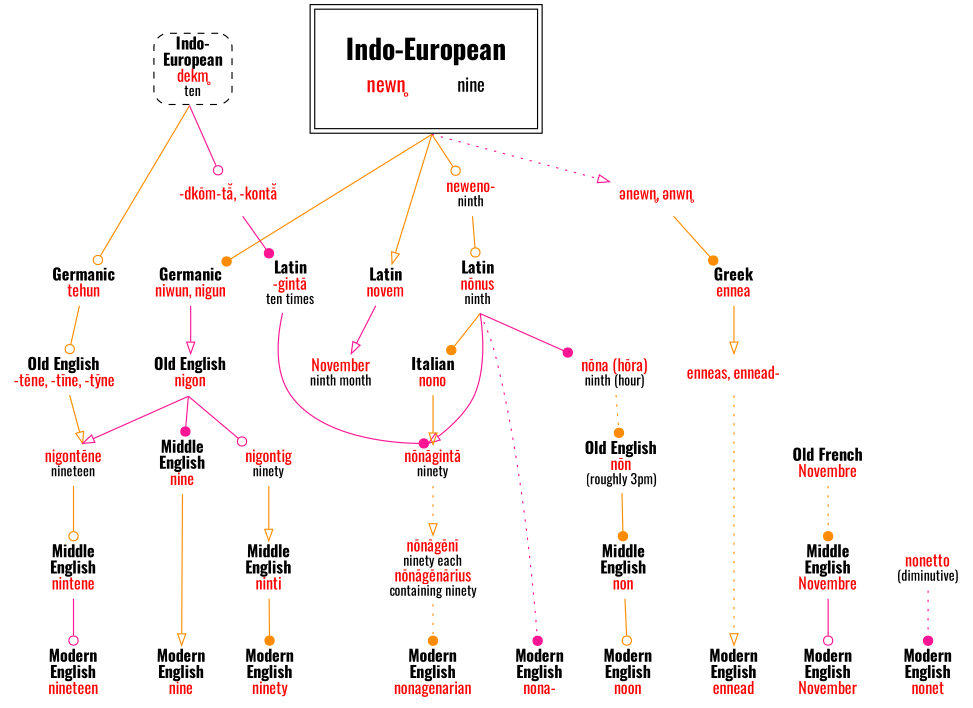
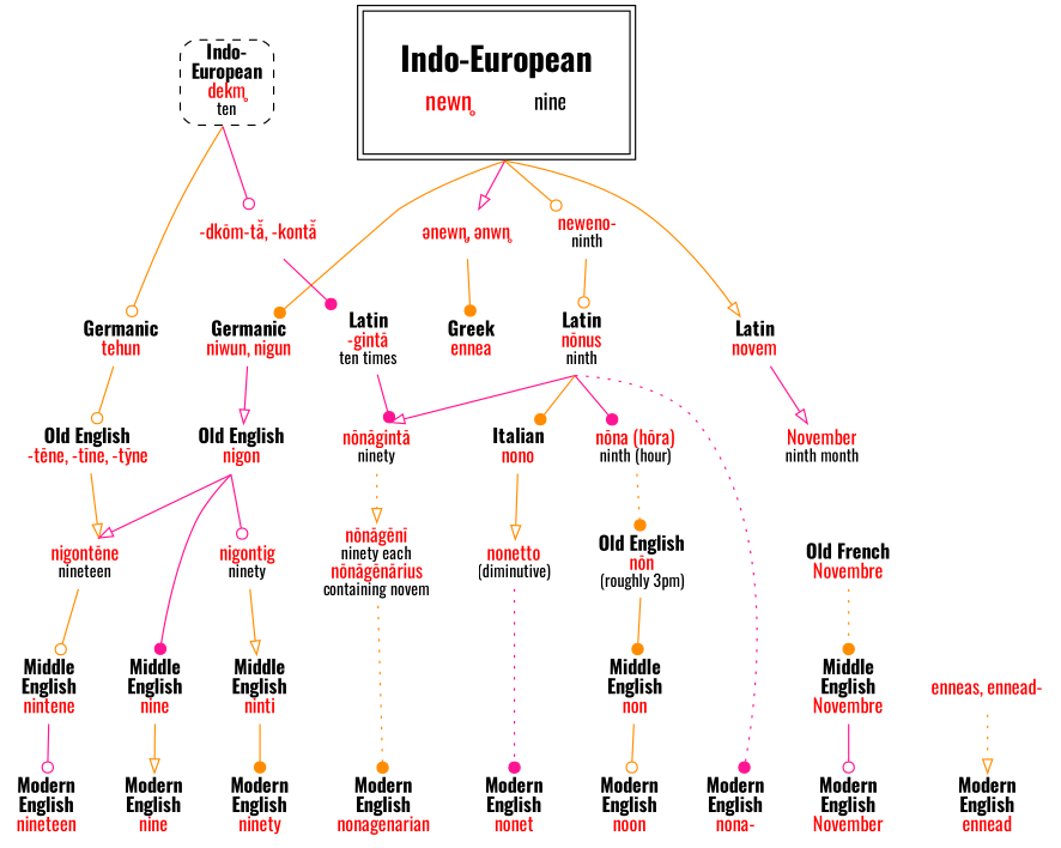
  strict digraph {
    fontname=Oswald
    node [fontname=Oswald shape=none]
    edge [arrowhead=dot color=darkorange fontname=Oswald]
    n1 [label=<<b>Modern<br/>English</b><br/><font color="red">nine</font>>]
    n2 [label=<<b>Modern<br/>English</b><br/><font color="red">ninety</font>>]
    n3 [label=<<b>Modern<br/>English</b><br/><font color="red">nineteen</font>>]
    n4 [label=<<b>Modern<br/>English</b><br/><font color="red">November</font>>]
    n5 [label=<<b>Modern<br/>English</b><br/><font color="red">nona-</font>>]
    n6 [label=<<b>Modern<br/>English</b><br/><font color="red">nonagenarian</font>>]
    n7 [label=<<b>Modern<br/>English</b><br/><font color="red">nonet</font>>]
    n8 [label=<<b>Modern<br/>English</b><br/><font color="red">noon</font>>]
    n9 [label=<<b>Modern<br/>English</b><br/><font color="red">ennead</font>>]
    n10 [label=<<table border="0"><tr><td colspan="2"><font point-size="24"><b>Indo-European</b></font></td></tr><tr><td><font point-size="18" color="red">newn̥</font></td><td><font point-size="16">nine</font></td></tr></table>> margin=.3 peripheries=2 shape=box]
    n11 [label=<<b>Indo-<br/>European</b><br/><font color="red">dekm̥</font><br/><font point-size="12">ten</font>> shape=box style="dashed,rounded"]
    n12 [label=<<b>Germanic</b><br/><font color="red">tehun</font>>]
    n13 [label=<<b>Latin</b><br/><font color="red">-gintā</font><br/><font point-size="12">ten times</font>>]
    n14 [label=<<b>Germanic</b><br/><font color="red">niwun, nigun</font>>]
    n15 [label=<<b>Latin</b><br/><font color="red">novem</font>>]
    n16 [label=<<b>Latin</b><br/><font color="red">nōnus</font><br/><font point-size="12">ninth</font>>]
    n17 [label=<<b>Greek</b><br/><font color="red">ennea</font>>]
    n18 [label=<<font color="red">neweno-</font><br/><font point-size="12">ninth</font>>]
    n19 [label=<<font color="red">ənewn̥, ənwn̥</font>>]
    n20 [label=<<font color="red">-dkōm-tā̆, -kontā̆</font>>]
    n21 [label=<<b>Old English</b><br/><font color="red">-tēne, -tīne, -tȳne</font>>]
    n22 [label=<<font color="red">nōnāgintā</font><br/><font point-size="12">ninety</font>>]
    n23 [label=<<b>Old English</b><br/><font color="red">nigon</font>>]
    n24 [label=<<font color="red">November</font><br/><font point-size="12">ninth month</font>>]
    n25 [label=<<b>Italian</b><br/><font color="red">nono</font>>]
    n26 [label=<<font color="red">nōna (hōra)</font><br/><font point-size="12">ninth (hour)</font>>]
    n27 [label=<<font color="red">enneas, ennead-</font>>]
    n28 [label=<<font color="red">nigontēne</font><br/><font point-size="12">nineteen</font>>]
    n29 [label=<<b>Middle<br/>English</b><br/><font color="red">nintene</font>>]
-   n30 [label=<<font color="red">nōnāgēnī</font><br/><font point-size="12">ninety each</font><br/><font color="red">nōnāgēnārius</font><br/><font point-size="12">containing ninety</font>>]
+   n30 [label=<<font color="red">nōnāgēnī</font><br/><font point-size="12">ninety each</font><br/><font color="red">nōnāgēnārius</font><br/><font point-size="12">containing novem</font>>]
    n31 [label=<<b>Middle<br/>English</b><br/><font color="red">nine</font>>]
    n32 [label=<<font color="red">nigontig</font><br/><font point-size="12">ninety</font>>]
    n33 [label=<<b>Middle<br/>English</b><br/><font color="red">ninti</font>>]
    n34 [label=<<b>Old French</b><br/><font color="red">Novembre</font>>]
    n35 [label=<<b>Middle<br/>English</b><br/><font color="red">Novembre</font>>]
    n36 [label=<<font color="red">nonetto</font><br/><font point-size="12">(diminutive)</font>>]
    n37 [label=<<b>Old English</b><br/><font color="red">nōn</font><br/><font point-size="12">(roughly 3pm)</font>>]
    n38 [label=<<b>Middle<br/>English</b><br/><font color="red">non</font>>]
    subgraph sub_1 {
      rank=sink
      n1
      n2
      n3
      n4
      n5
      n6
      n7
      n8
      n9
    }
    subgraph sub_2 {
      rank=source
      n10
      n11
    }
    subgraph sub_3 {
      rank=same
      n12
      n13
      n14
      n15
      n16
      n17
    }
    n10 -> n14 [sametail=1]
    n10 -> n15 [arrowhead=onormal sametail=1]
    n10 -> n18 [arrowhead=odot sametail=1]
-   n10 -> n19 [arrowhead=onormal color=deeppink sametail=1 style=dotted]
+   n10 -> n19 [arrowhead=onormal color=deeppink sametail=1]
    n11 -> n12 [arrowhead=odot sametail=1]
    n11 -> n20 [arrowhead=odot color=deeppink sametail=1]
    n12 -> n14 [style=invis arrowhead="" color=""]
    n12 -> n21 [arrowhead=odot sametail=1]
    n13 -> n16 [style=invis arrowhead="" color=""]
    n13 -> n22 [color=deeppink samehead=1]
    n14 -> n13 [style=invis arrowhead="" color=""]
    n14 -> n23 [arrowhead=onormal color=deeppink]
    n15 -> n24 [arrowhead=onormal color=deeppink sametail=1]
    n16 -> n5 [color=deeppink sametail=1 style=dotted]
    n16 -> n22 [arrowhead=onormal color=deeppink samehead=1 sametail=1]
    n16 -> n25 [sametail=1]
    n16 -> n26 [color=deeppink sametail=1]
-   n17 -> n27 [arrowhead=onormal weight=2]
    n18 -> n16 [arrowhead=odot]
    n19 -> n17
    n20 -> n13 [color=deeppink]
    n21 -> n28 [arrowhead=onormal samehead=1]
    n22 -> n30 [arrowhead=onormal style=dotted]
    n23 -> n28 [arrowhead=onormal color=deeppink samehead=1 sametail=1]
    n23 -> n31 [color=deeppink sametail=1]
    n23 -> n32 [arrowhead=odot color=deeppink sametail=1]
-   n25 -> n22 [arrowhead=onormal]
+   n25 -> n36 [arrowhead=onormal]
    n26 -> n37 [style=dotted]
    n27 -> n9 [arrowhead=onormal style=dotted]
    n28 -> n29 [arrowhead=odot]
    n29 -> n3 [arrowhead=odot color=deeppink]
    n30 -> n6 [style=dotted]
    n31 -> n1 [arrowhead=onormal]
    n32 -> n33 [arrowhead=onormal]
    n33 -> n2
    n34 -> n35 [style=dotted]
    n35 -> n4 [arrowhead=odot color=deeppink]
    n36 -> n7 [color=deeppink style=dotted]
    n37 -> n38
    n38 -> n8 [arrowhead=odot]
  }
